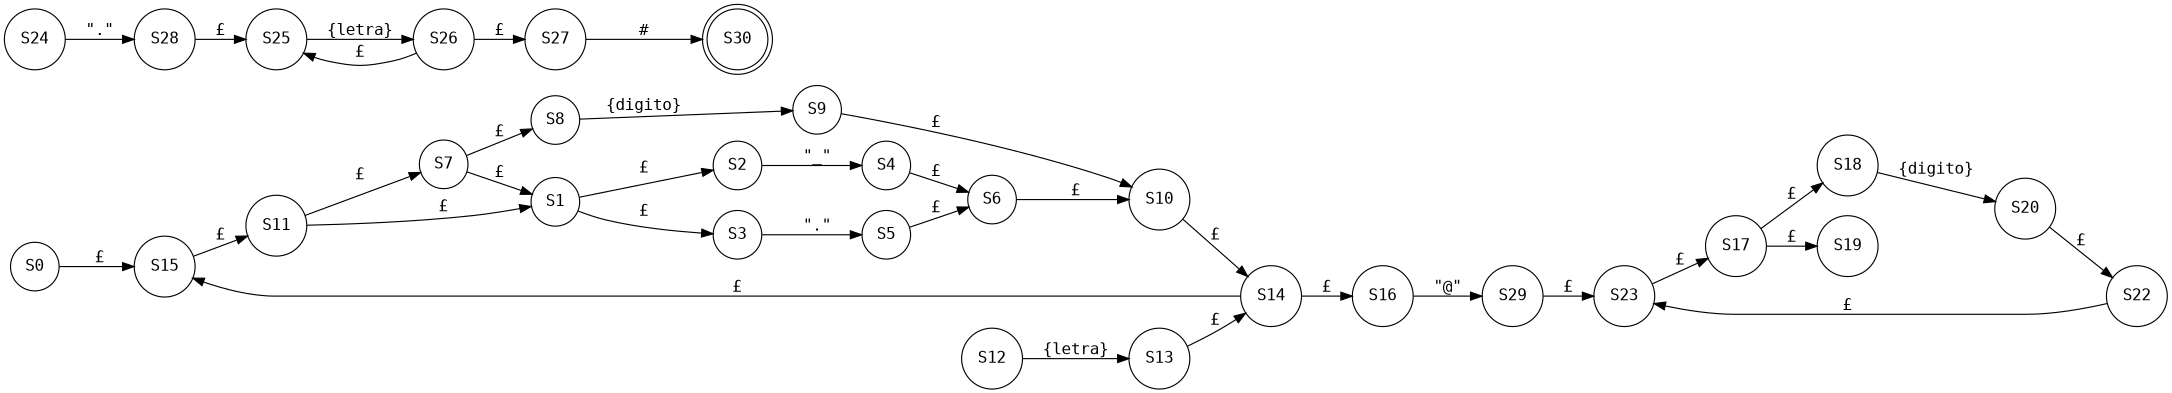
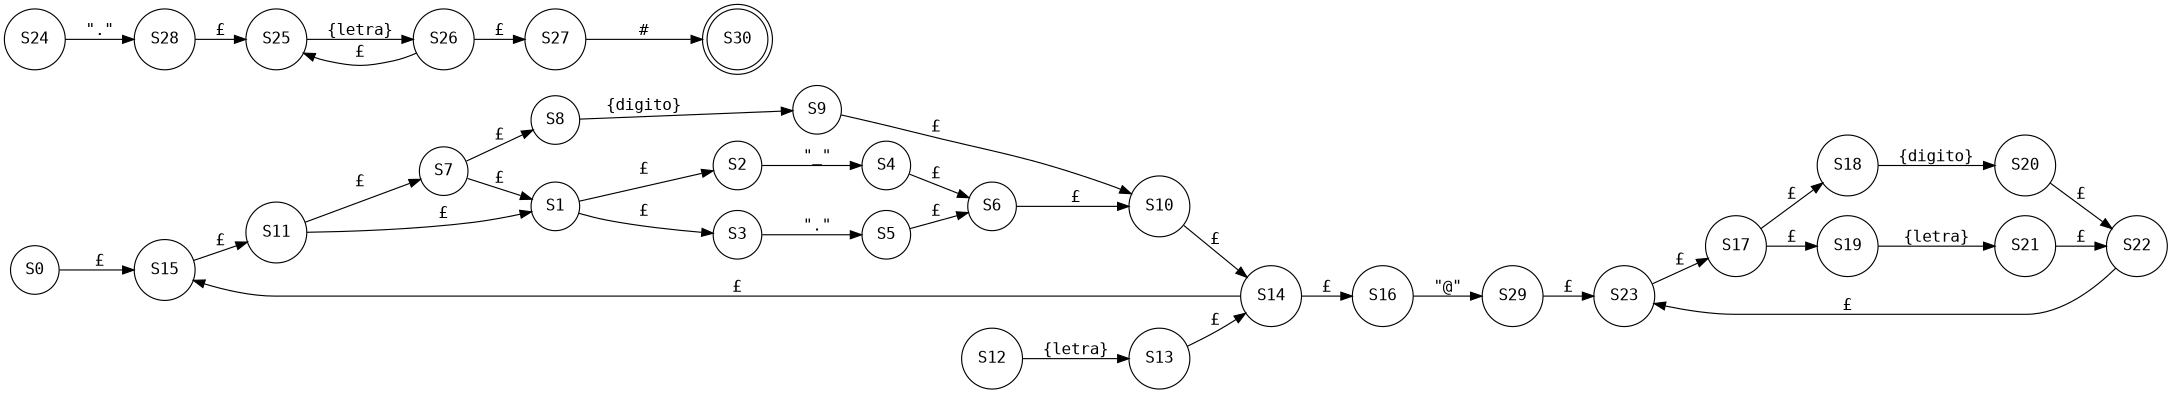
  digraph {
    fontname="DejaVu Sans Mono"
    rankdir=LR
    node [fontname="DejaVu Sans Mono" shape=circle]
    edge [fontname="DejaVu Sans Mono"]
    S0
    S15
    S11
    S7
    S1
    S8
    S12
    S13
    S3
    S2
    S9
    S5
    S4
    S6
    S10
    S14
    S16
    S29
    S23
    S17
    S19
    S18
+   S21
    S20
    S22
    S24
    S28
    S25
    S26
    S27
    S30 [shape=doublecircle]
    S0 -> S15 [label="£"]
    S15 -> S11 [label="£"]
    S11 -> S7 [label="£"]
    S11 -> S1 [label="£"]
    S7 -> S1 [label="£"]
    S7 -> S8 [label="£"]
    S1 -> S3 [label="£"]
    S1 -> S2 [label="£"]
    S8 -> S9 [label="{digito}"]
    S12 -> S13 [label="{letra}"]
    S13 -> S14 [label="£"]
    S3 -> S5 [label="\".\""]
    S2 -> S4 [label="\"_\""]
    S9 -> S10 [label="£"]
    S5 -> S6 [label="£"]
    S4 -> S6 [label="£"]
    S6 -> S10 [label="£"]
    S10 -> S14 [label="£"]
    S14 -> S15 [label="£"]
    S14 -> S16 [label="£"]
    S16 -> S29 [label="\"@\""]
    S29 -> S23 [label="£"]
    S23 -> S17 [label="£"]
    S17 -> S19 [label="£"]
    S17 -> S18 [label="£"]
+   S19 -> S21 [label="{letra}"]
    S18 -> S20 [label="{digito}"]
+   S21 -> S22 [label="£"]
    S20 -> S22 [label="£"]
    S22 -> S23 [label="£"]
    S24 -> S28 [label="\".\""]
    S28 -> S25 [label="£"]
    S25 -> S26 [label="{letra}"]
    S26 -> S25 [label="£"]
    S26 -> S27 [label="£"]
    S27 -> S30 [label="#"]
  }
